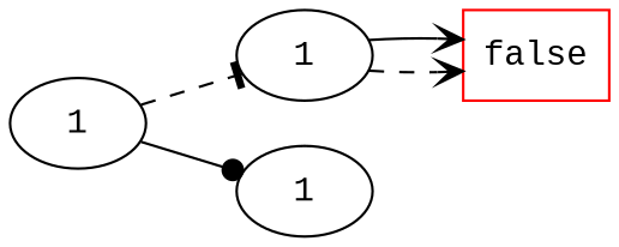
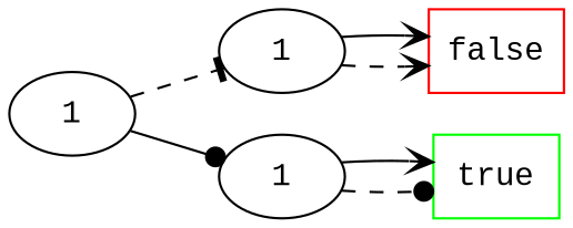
  digraph {
    rankdir=LR
    fontname="Liberation Mono"
    node [shape=ellipse fontname="Liberation Mono"]
    edge [style=dashed arrowhead=vee fontname="Liberation Mono"]
    n1 [label=1]
    n2 [label=1]
    n3 [label=1]
    n4 [color=red label=false shape=box]
+   n5 [color=green label=true shape=box]
    n1 -> n2 [arrowhead=tee]
    n1 -> n3 [style=solid arrowhead=dot]
    n2 -> n4
    n2 -> n4 [style=solid]
+   n3 -> n5 [arrowhead=dot]
+   n3 -> n5 [style=solid]
  }
